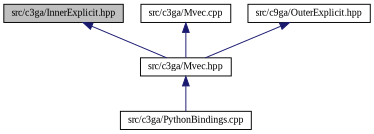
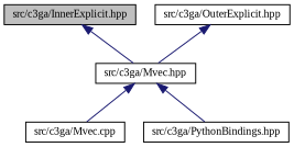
  digraph {
    fontname="Liberation Serif"
    node [color=black fontname="Liberation Serif" fontsize=10 shape=record]
    edge [color=midnightblue dir=back fontname="Liberation Serif" fontsize=10 labelfontname="Helvetica#FreeSans" labelfontsize=10 style=solid]
    n1 [fillcolor=grey75 fontcolor=black height=0.2 label="src/c3ga/InnerExplicit.hpp" style=filled width=0.4]
    n2 [height=0.2 label="src/c3ga/Mvec.hpp" width=0.4]
    n3 [height=0.2 label="src/c3ga/Mvec.cpp" width=0.4]
-   n4 [height=0.2 label="src/c3ga/PythonBindings.cpp" width=0.4]
-   n5 [height=0.2 label="src/c9ga/OuterExplicit.hpp" width=0.4]
+   n4 [height=0.2 label="src/c3ga/PythonBindings.hpp" width=0.4]
+   n5 [height=0.2 label="src/c3ga/OuterExplicit.hpp" width=0.4]
    n1 -> n2
-   n3 -> n2
+   n2 -> n3
    n2 -> n4
    n5 -> n2
  }
